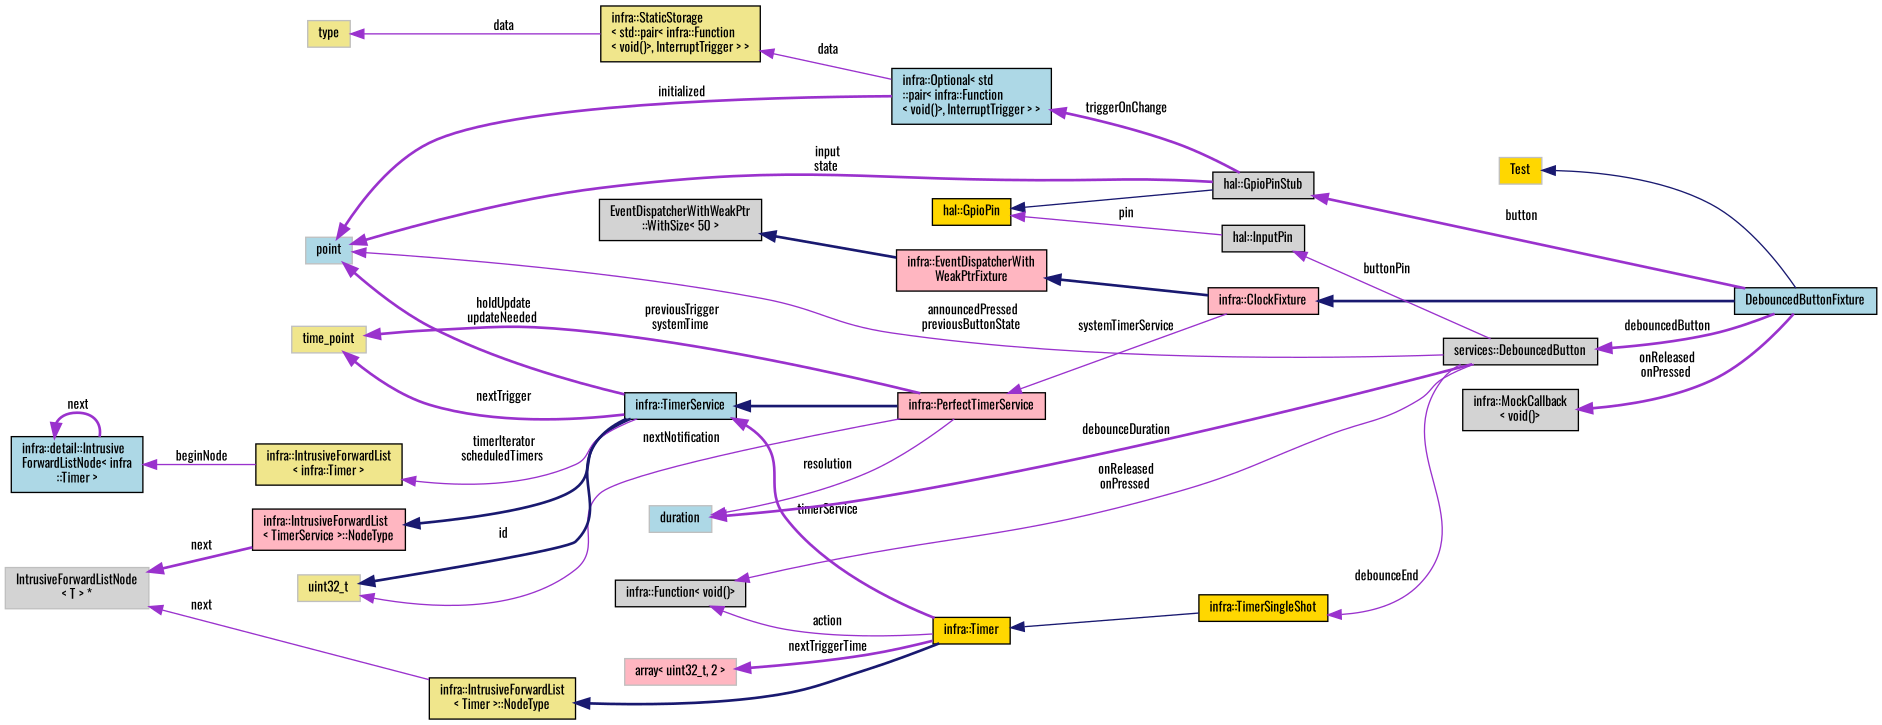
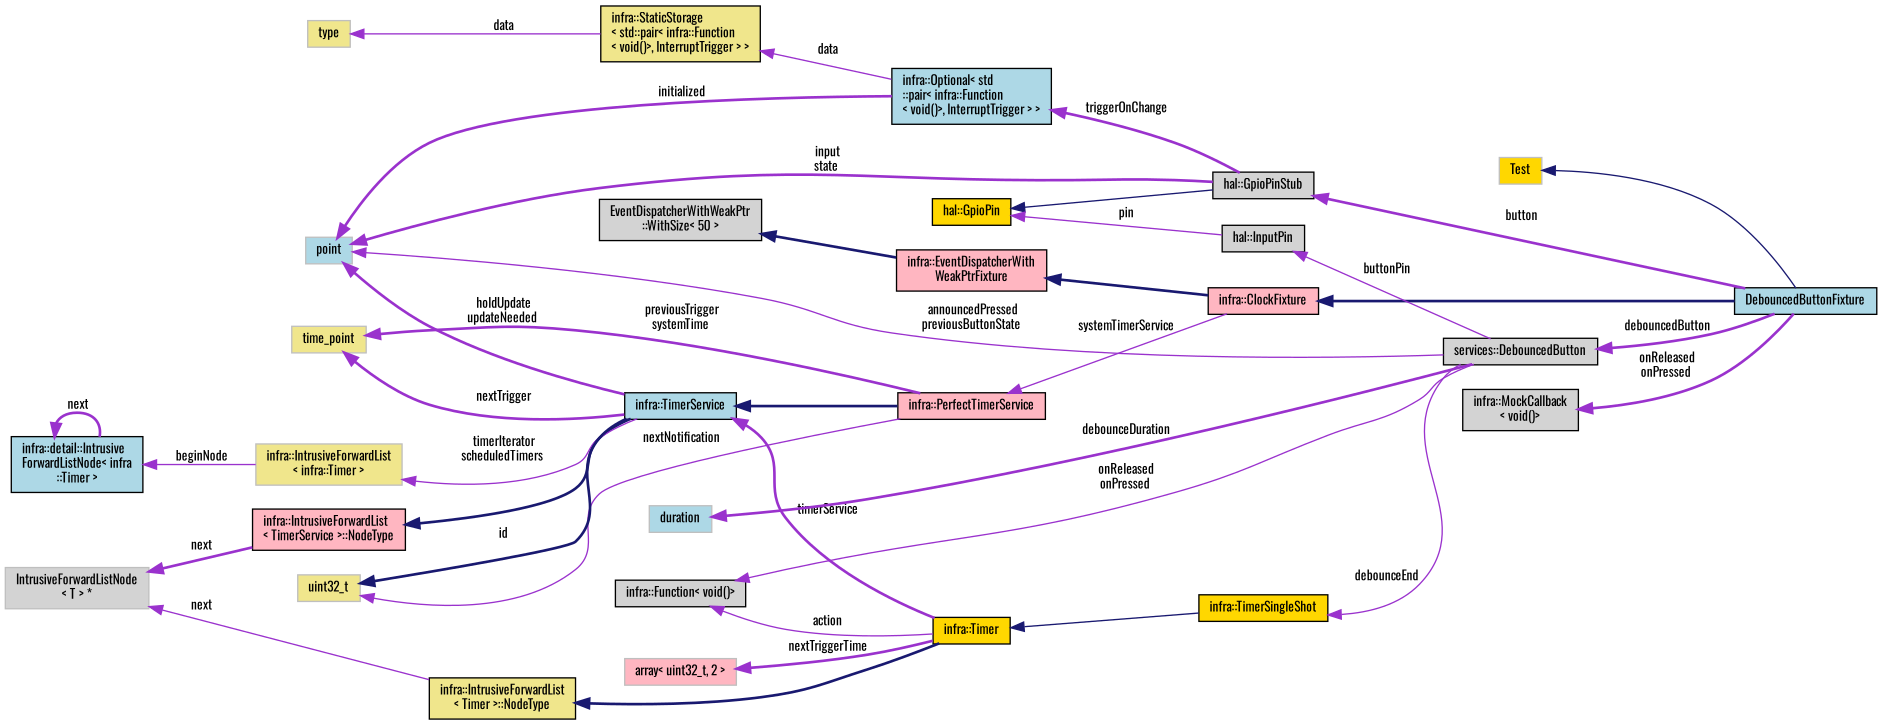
  digraph {
    fontname=Oswald
    rankdir=LR
    node [color=black fillcolor=lightgrey fontname=Oswald fontsize=10 shape=record style=filled]
    edge [color=darkorchid3 dir=back fontname=Oswald fontsize=10 labelfontname=Helvetica labelfontsize=10 style=bold]
    n1 [fillcolor=lightblue fontcolor=black height=0.2 label=DebouncedButtonFixture width=0.4]
    n2 [color=grey75 fillcolor=gold height=0.2 label=Test width=0.4]
    n3 [fillcolor=lightpink height=0.2 label="infra::ClockFixture" width=0.4]
    n4 [fillcolor=lightpink height=0.2 label="infra::EventDispatcherWith\lWeakPtrFixture" width=0.4]
    n5 [height=0.2 label="EventDispatcherWithWeakPtr\l::WithSize\< 50 \>" width=0.4]
    n6 [fillcolor=lightpink height=0.2 label="infra::PerfectTimerService" width=0.4]
    n7 [fillcolor=lightblue height=0.2 label="infra::TimerService" width=0.4]
    n8 [fillcolor=gold height=0.2 label="infra::Timer" width=0.4]
    n9 [fillcolor=gold height=0.2 label="infra::TimerSingleShot" width=0.4]
    n10 [fillcolor=lightpink height=0.2 label="infra::IntrusiveForwardList\l\< TimerService \>::NodeType" width=0.4]
    n11 [color=grey75 height=0.2 label="IntrusiveForwardListNode\l\< T \> *" width=0.4]
    n12 [fillcolor=khaki height=0.2 label="infra::IntrusiveForwardList\l\< Timer \>::NodeType" width=0.4]
    n13 [color=grey75 fillcolor=khaki height=0.2 label=time_point width=0.4]
-   n14 [fillcolor=khaki height=0.2 label="infra::IntrusiveForwardList\l\< infra::Timer \>" width=0.4]
+   n14 [color=grey75 fillcolor=khaki height=0.2 label="infra::IntrusiveForwardList\l\< infra::Timer \>" width=0.4]
    n15 [fillcolor=lightblue height=0.2 label="infra::detail::Intrusive\lForwardListNode\< infra\l::Timer \>" width=0.4]
    n16 [color=grey75 fillcolor=khaki height=0.2 label=uint32_t width=0.4]
    n17 [color=grey75 fillcolor=lightblue height=0.2 label=point width=0.4]
    n18 [height=0.2 label="hal::GpioPinStub" width=0.4]
    n19 [fillcolor=lightblue height=0.2 label="infra::Optional\< std\l::pair\< infra::Function\l\< void()\>, InterruptTrigger \> \>" width=0.4]
    n20 [height=0.2 label="services::DebouncedButton" width=0.4]
    n21 [color=grey75 fillcolor=lightblue height=0.2 label=duration width=0.4]
    n22 [fillcolor=gold height=0.2 label="hal::GpioPin" width=0.4]
    n23 [height=0.2 label="hal::InputPin" width=0.4]
    n24 [fillcolor=khaki height=0.2 label="infra::StaticStorage\l\< std::pair\< infra::Function\l\< void()\>, InterruptTrigger \> \>" width=0.4]
    n25 [color=grey75 fillcolor=khaki height=0.2 label=type width=0.4]
    n26 [height=0.2 label="infra::MockCallback\l\< void()\>" width=0.4]
    n27 [height=0.2 label="infra::Function\< void()\>" width=0.4]
    n28 [color=grey75 fillcolor=lightpink height=0.2 label="array\< uint32_t, 2 \>" width=0.4]
    n2 -> n1 [color=midnightblue style=solid]
    n3 -> n1 [color=midnightblue]
    n4 -> n3 [color=midnightblue]
    n5 -> n4 [color=midnightblue]
    n6 -> n3 [label=" systemTimerService" style=solid]
    n7 -> n6 [color=midnightblue]
    n7 -> n8 [label=" timerService"]
    n8 -> n9 [color=midnightblue style=solid]
    n9 -> n20 [label=" debounceEnd" style=solid]
    n10 -> n7 [color=midnightblue]
    n11 -> n10 [label=" next"]
    n11 -> n12 [label=" next" style=solid]
    n12 -> n8 [color=midnightblue]
    n13 -> n6 [label=" previousTrigger\nsystemTime"]
    n13 -> n7 [label=" nextTrigger"]
    n14 -> n7 [label=" timerIterator\nscheduledTimers" style=solid]
    n15 -> n14 [label=" beginNode" style=solid]
    n15 -> n15 [label=" next"]
    n16 -> n6 [label=" nextNotification" style=solid]
    n16 -> n7 [color=midnightblue label=" id"]
    n17 -> n7 [label=" holdUpdate\nupdateNeeded"]
    n17 -> n18 [label=" input\nstate"]
    n17 -> n19 [label=" initialized"]
    n17 -> n20 [label=" announcedPressed\npreviousButtonState" style=solid]
    n18 -> n1 [label=" button"]
    n19 -> n18 [label=" triggerOnChange"]
    n20 -> n1 [label=" debouncedButton"]
-   n21 -> n6 [label=" resolution" style=solid]
    n21 -> n20 [label=" debounceDuration"]
    n22 -> n18 [color=midnightblue style=solid]
    n22 -> n23 [label=" pin" style=solid]
    n23 -> n20 [label=" buttonPin" style=solid]
    n24 -> n19 [label=" data" style=solid]
    n25 -> n24 [label=" data" style=solid]
    n26 -> n1 [label=" onReleased\nonPressed"]
    n27 -> n8 [label=" action" style=solid]
    n27 -> n20 [label=" onReleased\nonPressed" style=solid]
    n28 -> n8 [label=" nextTriggerTime"]
  }
